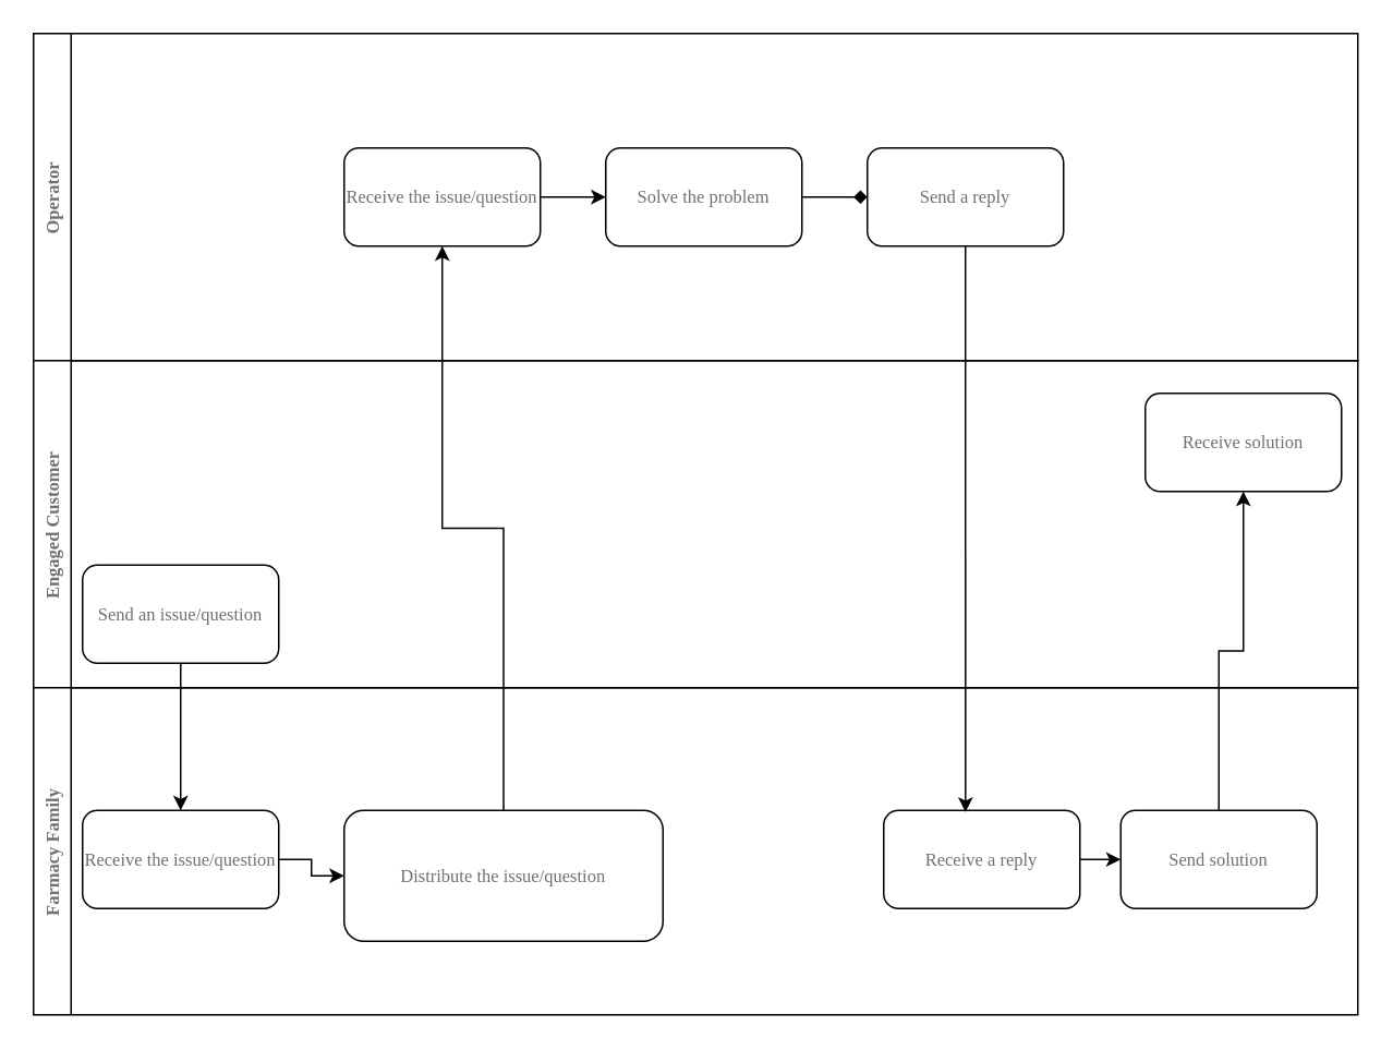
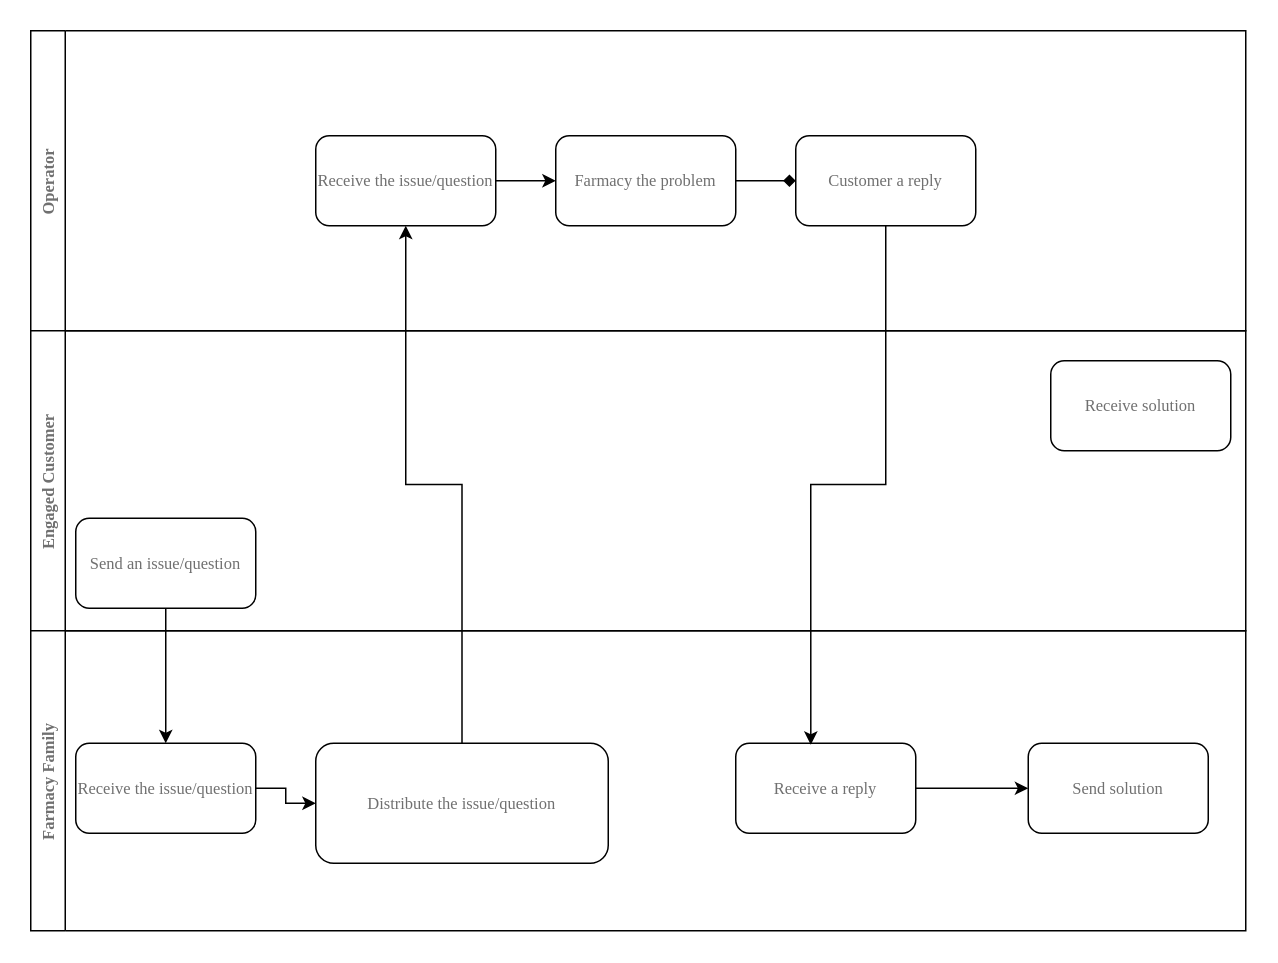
  <mxCell id="0" />
  <mxCell id="1" parent="0" />
  <mxCell id="2" value="Operator" style="swimlane;horizontal=0;fontFamily=PT Mono;fontSize=11;fontColor=#707070;" vertex="1" parent="1"><mxGeometry x="20" y="20" width="810" height="200" as="geometry" /></mxCell>
  <mxCell id="3" style="edgeStyle=orthogonalEdgeStyle;rounded=0;orthogonalLoop=1;jettySize=auto;html=1;exitX=1;exitY=0.5;exitDx=0;exitDy=0;entryX=0;entryY=0.5;entryDx=0;entryDy=0;" edge="1" parent="2" source="4" target="6"><mxGeometry relative="1" as="geometry" /></mxCell>
  <mxCell id="4" value="Receive&amp;nbsp;the issue/question" style="rounded=1;whiteSpace=wrap;html=1;fontFamily=PT Mono;fontSize=11;fontColor=#707070;" vertex="1" parent="2"><mxGeometry x="190" y="70" width="120" height="60" as="geometry" /></mxCell>
  <mxCell id="5" style="edgeStyle=orthogonalEdgeStyle;rounded=0;orthogonalLoop=1;jettySize=auto;html=1;exitX=1;exitY=0.5;exitDx=0;exitDy=0;endArrow=diamond;" edge="1" parent="2" source="6" target="7"><mxGeometry relative="1" as="geometry" /></mxCell>
- <mxCell id="6" value="Solve the problem" style="rounded=1;whiteSpace=wrap;html=1;fontFamily=PT Mono;fontSize=11;fontColor=#707070;" vertex="1" parent="2"><mxGeometry x="350" y="70" width="120" height="60" as="geometry" /></mxCell>
- <mxCell id="7" value="Send a reply" style="rounded=1;whiteSpace=wrap;html=1;fontFamily=PT Mono;fontSize=11;fontColor=#707070;" vertex="1" parent="2"><mxGeometry x="510" y="70" width="120" height="60" as="geometry" /></mxCell>
+ <mxCell id="6" value="Farmacy the problem" style="rounded=1;whiteSpace=wrap;html=1;fontFamily=PT Mono;fontSize=11;fontColor=#707070;" vertex="1" parent="2"><mxGeometry x="350" y="70" width="120" height="60" as="geometry" /></mxCell>
+ <mxCell id="7" value="Customer a reply" style="rounded=1;whiteSpace=wrap;html=1;fontFamily=PT Mono;fontSize=11;fontColor=#707070;" vertex="1" parent="2"><mxGeometry x="510" y="70" width="120" height="60" as="geometry" /></mxCell>
  <mxCell id="8" value="Engaged Customer" style="swimlane;horizontal=0;fontFamily=PT Mono;fontSize=11;fontColor=#707070;" vertex="1" parent="1"><mxGeometry x="20" y="220" width="810" height="200" as="geometry" /></mxCell>
  <mxCell id="9" value="Send an issue/question" style="rounded=1;whiteSpace=wrap;html=1;fontFamily=PT Mono;fontSize=11;fontColor=#707070;" vertex="1" parent="8"><mxGeometry x="30" y="125" width="120" height="60" as="geometry" /></mxCell>
  <mxCell id="10" value="Receive solution" style="rounded=1;whiteSpace=wrap;html=1;fontFamily=PT Mono;fontSize=11;fontColor=#707070;" vertex="1" parent="8"><mxGeometry x="680" y="20" width="120" height="60" as="geometry" /></mxCell>
  <mxCell id="11" value="Farmacy Family" style="swimlane;horizontal=0;fontFamily=PT Mono;fontSize=11;fontColor=#707070;" vertex="1" parent="1"><mxGeometry x="20" y="420" width="810" height="200" as="geometry" /></mxCell>
  <mxCell id="12" style="edgeStyle=orthogonalEdgeStyle;rounded=0;orthogonalLoop=1;jettySize=auto;html=1;exitX=1;exitY=0.5;exitDx=0;exitDy=0;" edge="1" parent="11" source="13" target="14"><mxGeometry relative="1" as="geometry" /></mxCell>
  <mxCell id="13" value="Receive&amp;nbsp;the issue/question" style="rounded=1;whiteSpace=wrap;html=1;fontFamily=PT Mono;fontSize=11;fontColor=#707070;" vertex="1" parent="11"><mxGeometry x="30" y="75" width="120" height="60" as="geometry" /></mxCell>
  <mxCell id="14" value="Distribute the issue/question" style="rounded=1;whiteSpace=wrap;html=1;fontFamily=PT Mono;fontSize=11;fontColor=#707070;" vertex="1" parent="11"><mxGeometry x="190" y="75" width="195" height="80" as="geometry" /></mxCell>
  <mxCell id="15" style="edgeStyle=orthogonalEdgeStyle;rounded=0;orthogonalLoop=1;jettySize=auto;html=1;exitX=1;exitY=0.5;exitDx=0;exitDy=0;entryX=0;entryY=0.5;entryDx=0;entryDy=0;" edge="1" parent="11" source="16" target="17"><mxGeometry relative="1" as="geometry" /></mxCell>
- <mxCell id="16" value="Receive a reply" style="rounded=1;whiteSpace=wrap;html=1;fontFamily=PT Mono;fontSize=11;fontColor=#707070;" vertex="1" parent="11"><mxGeometry x="520" y="75" width="120" height="60" as="geometry" /></mxCell>
+ <mxCell id="16" value="Receive a reply" style="rounded=1;whiteSpace=wrap;html=1;fontFamily=PT Mono;fontSize=11;fontColor=#707070;" vertex="1" parent="11"><mxGeometry x="470" y="75" width="120" height="60" as="geometry" /></mxCell>
  <mxCell id="17" value="Send solution" style="rounded=1;whiteSpace=wrap;html=1;fontFamily=PT Mono;fontSize=11;fontColor=#707070;" vertex="1" parent="11"><mxGeometry x="665" y="75" width="120" height="60" as="geometry" /></mxCell>
  <mxCell id="18" style="edgeStyle=orthogonalEdgeStyle;rounded=0;orthogonalLoop=1;jettySize=auto;html=1;exitX=0.5;exitY=1;exitDx=0;exitDy=0;entryX=0.5;entryY=0;entryDx=0;entryDy=0;" edge="1" parent="1" source="9" target="13"><mxGeometry relative="1" as="geometry" /></mxCell>
  <mxCell id="19" style="edgeStyle=orthogonalEdgeStyle;rounded=0;orthogonalLoop=1;jettySize=auto;html=1;exitX=0.5;exitY=0;exitDx=0;exitDy=0;" edge="1" parent="1" source="14" target="4"><mxGeometry relative="1" as="geometry" /></mxCell>
  <mxCell id="20" style="edgeStyle=orthogonalEdgeStyle;rounded=0;orthogonalLoop=1;jettySize=auto;html=1;exitX=0.5;exitY=1;exitDx=0;exitDy=0;entryX=0.417;entryY=0.017;entryDx=0;entryDy=0;entryPerimeter=0;" edge="1" parent="1" source="7" target="16"><mxGeometry relative="1" as="geometry" /></mxCell>
- <mxCell id="21" style="edgeStyle=orthogonalEdgeStyle;rounded=0;orthogonalLoop=1;jettySize=auto;html=1;exitX=0.5;exitY=0;exitDx=0;exitDy=0;entryX=0.5;entryY=1;entryDx=0;entryDy=0;" edge="1" parent="1" source="17" target="10"><mxGeometry relative="1" as="geometry" /></mxCell>
